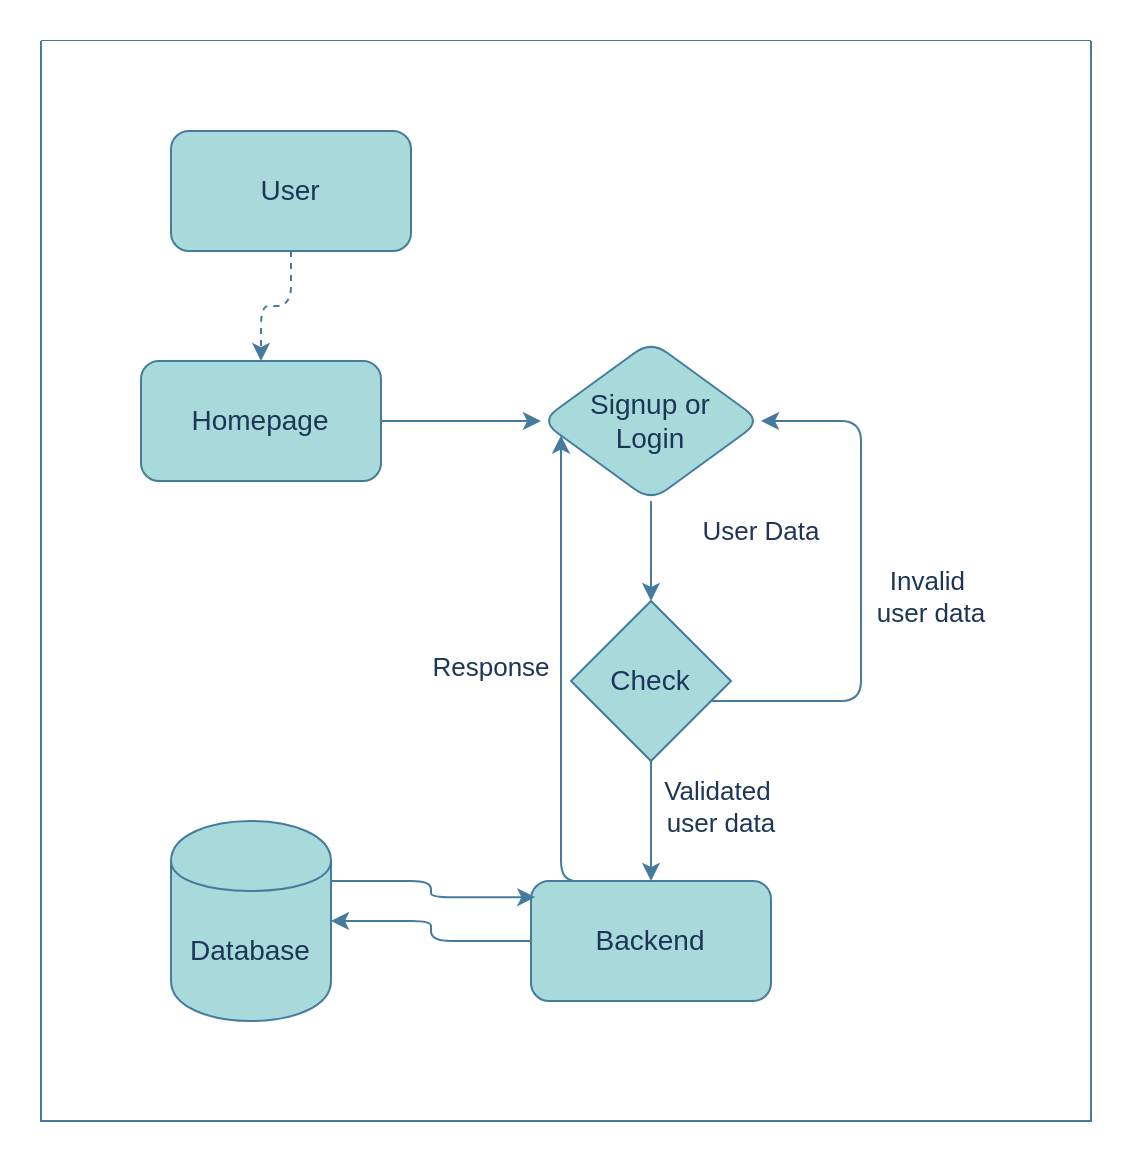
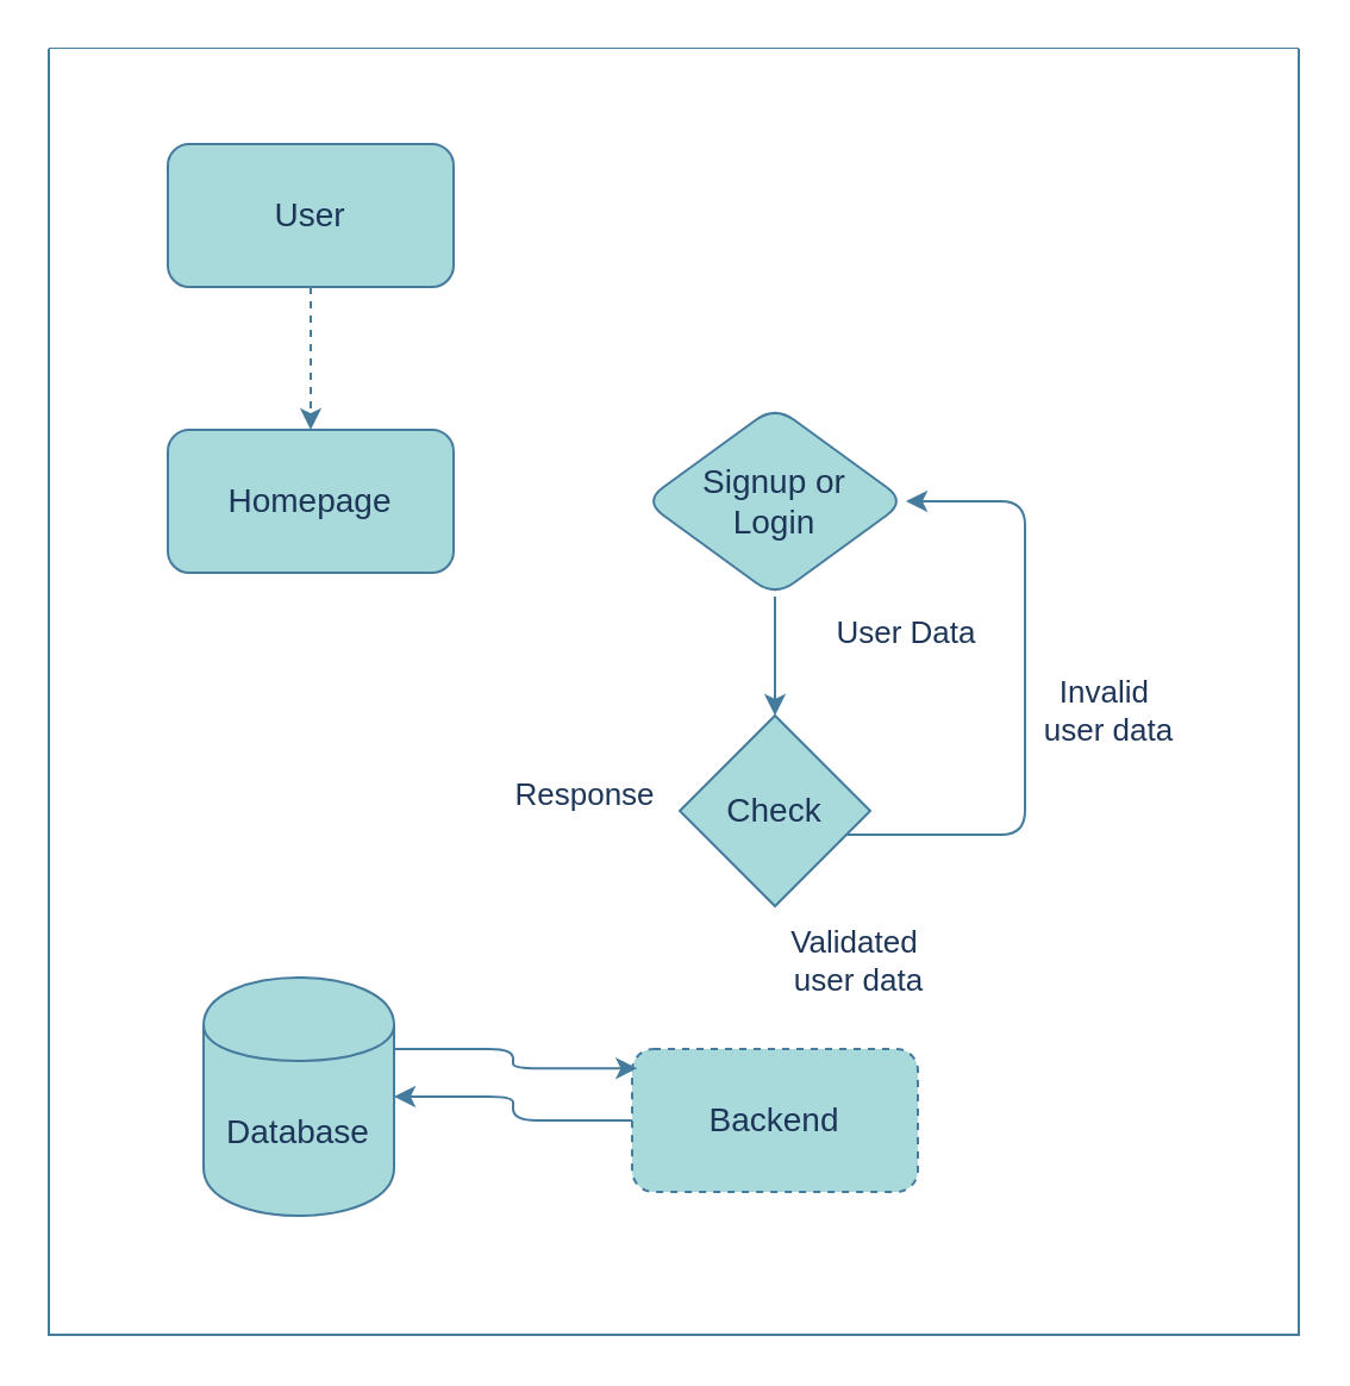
  <mxCell id="0" />
  <mxCell id="1" parent="0" />
  <mxCell id="2" value="" style="swimlane;startSize=0;strokeColor=#457B9D;fontColor=#1D3557;fillColor=#A8DADC;swimlaneFillColor=default;" vertex="1" parent="1"><mxGeometry x="20" y="20" width="525" height="540" as="geometry" /></mxCell>
  <mxCell id="3" value="" style="group" vertex="1" connectable="0" parent="2"><mxGeometry x="50" y="40" width="435" height="460" as="geometry" /></mxCell>
- <mxCell id="4" value="&lt;font style=&quot;font-size: 14px;&quot;&gt;User&lt;/font&gt;" style="html=1;dashed=0;whiteSpace=wrap;rounded=1;labelBackgroundColor=none;fillColor=#A8DADC;strokeColor=#457B9D;fontColor=#1D3557;" vertex="1" parent="3"><mxGeometry x="15" y="5" width="120" height="60" as="geometry" /></mxCell>
+ <mxCell id="4" value="&lt;font style=&quot;font-size: 14px;&quot;&gt;User&lt;/font&gt;" style="html=1;dashed=0;whiteSpace=wrap;rounded=1;labelBackgroundColor=none;fillColor=#A8DADC;strokeColor=#457B9D;fontColor=#1D3557;" vertex="1" parent="3"><mxGeometry width="120" height="60" as="geometry" /></mxCell>
  <mxCell id="5" value="&lt;font style=&quot;font-size: 14px;&quot;&gt;Homepage&lt;/font&gt;" style="whiteSpace=wrap;html=1;dashed=0;rounded=1;labelBackgroundColor=none;fillColor=#A8DADC;strokeColor=#457B9D;fontColor=#1D3557;" vertex="1" parent="3"><mxGeometry y="120" width="120" height="60" as="geometry" /></mxCell>
  <mxCell id="6" value="" style="edgeStyle=orthogonalEdgeStyle;rounded=1;orthogonalLoop=1;jettySize=auto;html=1;labelBackgroundColor=none;strokeColor=#457B9D;fontColor=default;dashed=1;" edge="1" parent="3" source="4" target="5"><mxGeometry relative="1" as="geometry" /></mxCell>
  <mxCell id="7" value="&lt;font style=&quot;font-size: 14px;&quot;&gt;Signup or &lt;br&gt;Login&lt;/font&gt;" style="rhombus;whiteSpace=wrap;html=1;dashed=0;verticalAlign=middle;strokeWidth=1;rounded=1;labelBackgroundColor=none;fillColor=#A8DADC;strokeColor=#457B9D;fontColor=#1D3557;" vertex="1" parent="3"><mxGeometry x="200" y="110" width="110" height="80" as="geometry" /></mxCell>
- <mxCell id="8" value="" style="edgeStyle=orthogonalEdgeStyle;rounded=1;orthogonalLoop=1;jettySize=auto;html=1;labelBackgroundColor=none;strokeColor=#457B9D;fontColor=default;" edge="1" parent="3" source="5" target="7"><mxGeometry relative="1" as="geometry" /></mxCell>
  <mxCell id="9" style="edgeStyle=orthogonalEdgeStyle;rounded=1;orthogonalLoop=1;jettySize=auto;html=1;entryX=1;entryY=0.5;entryDx=0;entryDy=0;labelBackgroundColor=none;strokeColor=#457B9D;fontColor=default;" edge="1" parent="3" source="10" target="7"><mxGeometry relative="1" as="geometry"><Array as="points"><mxPoint x="360" y="290" /><mxPoint x="360" y="150" /></Array></mxGeometry></mxCell>
  <mxCell id="10" value="Check" style="rhombus;whiteSpace=wrap;html=1;dashed=0;strokeWidth=1;fontSize=14;labelBackgroundColor=none;fillColor=#A8DADC;strokeColor=#457B9D;fontColor=#1D3557;" vertex="1" parent="3"><mxGeometry x="215" y="240" width="80" height="80" as="geometry" /></mxCell>
  <mxCell id="11" value="" style="edgeStyle=orthogonalEdgeStyle;rounded=1;orthogonalLoop=1;jettySize=auto;html=1;labelBackgroundColor=none;strokeColor=#457B9D;fontColor=default;" edge="1" parent="3" source="7" target="10"><mxGeometry relative="1" as="geometry" /></mxCell>
- <mxCell id="12" style="edgeStyle=orthogonalEdgeStyle;rounded=1;orthogonalLoop=1;jettySize=auto;html=1;exitX=0.25;exitY=0;exitDx=0;exitDy=0;labelBackgroundColor=none;strokeColor=#457B9D;fontColor=default;" edge="1" parent="3" source="13" target="7"><mxGeometry relative="1" as="geometry"><Array as="points"><mxPoint x="210" y="380" /></Array></mxGeometry></mxCell>
- <mxCell id="13" value="Backend" style="whiteSpace=wrap;html=1;dashed=0;strokeWidth=1;fontSize=14;rounded=1;labelBackgroundColor=none;fillColor=#A8DADC;strokeColor=#457B9D;fontColor=#1D3557;" vertex="1" parent="3"><mxGeometry x="195" y="380" width="120" height="60" as="geometry" /></mxCell>
- <mxCell id="14" value="" style="edgeStyle=orthogonalEdgeStyle;rounded=1;orthogonalLoop=1;jettySize=auto;html=1;labelBackgroundColor=none;strokeColor=#457B9D;fontColor=default;" edge="1" parent="3" source="10" target="13"><mxGeometry relative="1" as="geometry" /></mxCell>
+ <mxCell id="13" value="Backend" style="whiteSpace=wrap;html=1;dashed=1;strokeWidth=1;fontSize=14;rounded=1;labelBackgroundColor=none;fillColor=#A8DADC;strokeColor=#457B9D;fontColor=#1D3557;" vertex="1" parent="3"><mxGeometry x="195" y="380" width="120" height="60" as="geometry" /></mxCell>
  <mxCell id="15" style="edgeStyle=orthogonalEdgeStyle;rounded=1;orthogonalLoop=1;jettySize=auto;html=1;entryX=0.018;entryY=0.135;entryDx=0;entryDy=0;entryPerimeter=0;exitX=1;exitY=0.3;exitDx=0;exitDy=0;labelBackgroundColor=none;strokeColor=#457B9D;fontColor=default;" edge="1" parent="3" source="16" target="13"><mxGeometry relative="1" as="geometry"><mxPoint x="100" y="399" as="sourcePoint" /><mxPoint x="198" y="399" as="targetPoint" /></mxGeometry></mxCell>
  <mxCell id="16" value="Database" style="shape=cylinder;whiteSpace=wrap;html=1;boundedLbl=1;backgroundOutline=1;fontSize=14;rounded=1;labelBackgroundColor=none;fillColor=#A8DADC;strokeColor=#457B9D;fontColor=#1D3557;" vertex="1" parent="3"><mxGeometry x="15" y="350" width="80" height="100" as="geometry" /></mxCell>
  <mxCell id="17" style="edgeStyle=orthogonalEdgeStyle;rounded=1;orthogonalLoop=1;jettySize=auto;html=1;entryX=1;entryY=0.5;entryDx=0;entryDy=0;labelBackgroundColor=none;strokeColor=#457B9D;fontColor=default;" edge="1" parent="3" source="13" target="16"><mxGeometry relative="1" as="geometry" /></mxCell>
  <mxCell id="18" value="User Data" style="text;html=1;align=center;verticalAlign=middle;resizable=0;points=[];autosize=1;strokeColor=none;fillColor=none;fontSize=13;rounded=1;labelBackgroundColor=none;fontColor=#1D3557;" vertex="1" parent="3"><mxGeometry x="270" y="190" width="80" height="30" as="geometry" /></mxCell>
  <mxCell id="19" value="Response" style="text;html=1;align=center;verticalAlign=middle;resizable=0;points=[];autosize=1;strokeColor=none;fillColor=none;fontSize=13;rounded=1;labelBackgroundColor=none;fontColor=#1D3557;" vertex="1" parent="3"><mxGeometry x="135" y="258" width="80" height="30" as="geometry" /></mxCell>
  <mxCell id="20" value="Validated&amp;nbsp;&lt;br style=&quot;font-size: 13px;&quot;&gt;user data" style="text;html=1;align=center;verticalAlign=middle;resizable=0;points=[];autosize=1;strokeColor=none;fillColor=none;fontSize=13;rounded=1;labelBackgroundColor=none;fontColor=#1D3557;" vertex="1" parent="3"><mxGeometry x="250" y="323" width="80" height="40" as="geometry" /></mxCell>
  <mxCell id="21" value="Invalid&amp;nbsp;&lt;br style=&quot;font-size: 13px;&quot;&gt;user data" style="text;html=1;align=center;verticalAlign=middle;resizable=0;points=[];autosize=1;strokeColor=none;fillColor=none;fontSize=13;rounded=1;labelBackgroundColor=none;fontColor=#1D3557;" vertex="1" parent="3"><mxGeometry x="355" y="218" width="80" height="40" as="geometry" /></mxCell>
